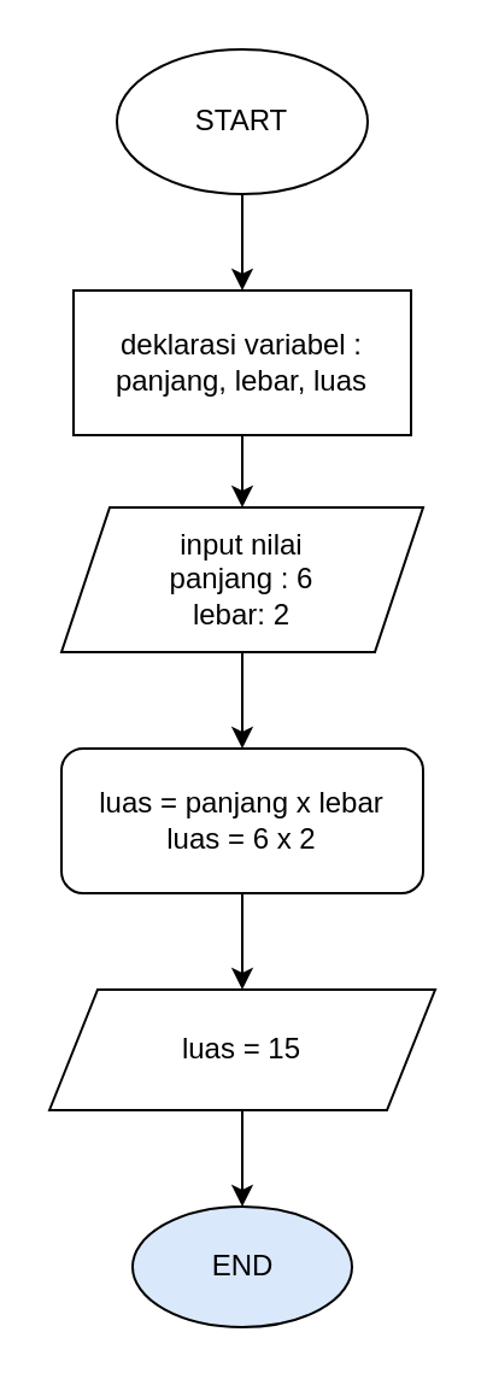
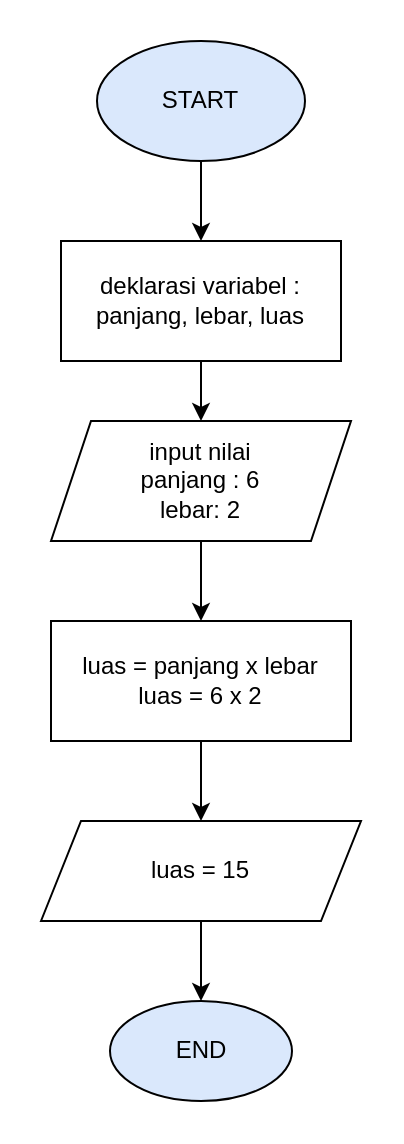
  <mxCell id="0" />
  <mxCell id="1" parent="0" />
  <mxCell id="2" value="deklarasi variabel :&lt;br&gt;panjang, lebar, luas" style="rounded=0;whiteSpace=wrap;html=1;" vertex="1" parent="1"><mxGeometry x="30" y="120" width="140" height="60" as="geometry" /></mxCell>
  <mxCell id="3" value="" style="endArrow=classic;html=1;rounded=0;entryX=0.5;entryY=0;entryDx=0;entryDy=0;exitX=0.5;exitY=1;exitDx=0;exitDy=0;exitPerimeter=0;" edge="1" parent="1" target="2"><mxGeometry width="50" height="50" relative="1" as="geometry"><mxPoint x="100" y="80" as="sourcePoint" /><mxPoint x="140" y="70" as="targetPoint" /></mxGeometry></mxCell>
  <mxCell id="4" value="input nilai&lt;br&gt;panjang : 6&lt;br&gt;lebar: 2" style="shape=parallelogram;perimeter=parallelogramPerimeter;whiteSpace=wrap;html=1;fixedSize=1;" vertex="1" parent="1"><mxGeometry x="25" y="210" width="150" height="60" as="geometry" /></mxCell>
  <mxCell id="5" value="" style="endArrow=classic;html=1;rounded=0;exitX=0.5;exitY=1;exitDx=0;exitDy=0;entryX=0.5;entryY=0;entryDx=0;entryDy=0;" edge="1" parent="1" source="2" target="4"><mxGeometry width="50" height="50" relative="1" as="geometry"><mxPoint x="90" y="210" as="sourcePoint" /><mxPoint x="140" y="160" as="targetPoint" /></mxGeometry></mxCell>
- <mxCell id="6" value="luas = panjang x lebar&lt;br&gt;luas = 6 x 2" style="whiteSpace=wrap;html=1;rounded=1;" vertex="1" parent="1"><mxGeometry x="25" y="310" width="150" height="60" as="geometry" /></mxCell>
+ <mxCell id="6" value="luas = panjang x lebar&lt;br&gt;luas = 6 x 2" style="rounded=0;whiteSpace=wrap;html=1;" vertex="1" parent="1"><mxGeometry x="25" y="310" width="150" height="60" as="geometry" /></mxCell>
  <mxCell id="7" value="" style="endArrow=classic;html=1;rounded=0;exitX=0.5;exitY=1;exitDx=0;exitDy=0;entryX=0.5;entryY=0;entryDx=0;entryDy=0;" edge="1" parent="1" source="4" target="6"><mxGeometry width="50" height="50" relative="1" as="geometry"><mxPoint x="270" y="200" as="sourcePoint" /><mxPoint x="320" y="150" as="targetPoint" /></mxGeometry></mxCell>
  <mxCell id="8" value="luas = 15" style="shape=parallelogram;perimeter=parallelogramPerimeter;whiteSpace=wrap;html=1;fixedSize=1;" vertex="1" parent="1"><mxGeometry x="20" y="410" width="160" height="50" as="geometry" /></mxCell>
  <mxCell id="9" value="" style="endArrow=classic;html=1;rounded=0;exitX=0.5;exitY=1;exitDx=0;exitDy=0;entryX=0.5;entryY=0;entryDx=0;entryDy=0;" edge="1" parent="1" source="6" target="8"><mxGeometry width="50" height="50" relative="1" as="geometry"><mxPoint x="76" y="230" as="sourcePoint" /><mxPoint x="136" y="200" as="targetPoint" /></mxGeometry></mxCell>
  <mxCell id="10" value="END" style="ellipse;whiteSpace=wrap;html=1;fillColor=#dae8fc;" vertex="1" parent="1"><mxGeometry x="54.5" y="500" width="91" height="50" as="geometry" /></mxCell>
- <mxCell id="11" value="START" style="ellipse;whiteSpace=wrap;html=1;" vertex="1" parent="1"><mxGeometry x="48" y="20" width="104" height="60" as="geometry" /></mxCell>
+ <mxCell id="11" value="START" style="ellipse;whiteSpace=wrap;html=1;fillColor=#dae8fc;" vertex="1" parent="1"><mxGeometry x="48" y="20" width="104" height="60" as="geometry" /></mxCell>
  <mxCell id="12" value="" style="endArrow=classic;html=1;rounded=0;exitX=0.5;exitY=1;exitDx=0;exitDy=0;entryX=0.5;entryY=0;entryDx=0;entryDy=0;" edge="1" parent="1" source="8" target="10"><mxGeometry width="50" height="50" relative="1" as="geometry"><mxPoint x="36" y="300" as="sourcePoint" /><mxPoint x="86" y="250" as="targetPoint" /></mxGeometry></mxCell>
